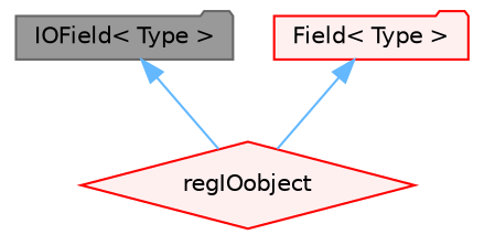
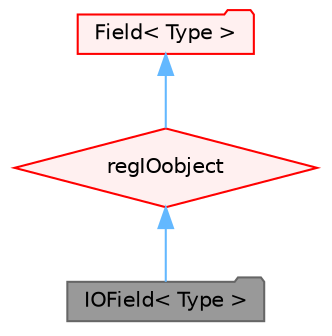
  digraph {
    node [color=red fillcolor="#FFF0F0" fontname=Helvetica fontsize=10 shape=folder style=filled]
    edge [color=steelblue1 dir=back fontname=Helvetica fontsize=10 labelfontname=Helvetica labelfontsize=10 style=solid]
    n1 [color=gray40 fillcolor=grey60 fontcolor=black height=0.2 label="IOField\< Type \>" width=0.4]
    n2 [height=0.2 label=regIOobject shape=diamond width=0.4]
    n3 [height=0.2 label="Field\< Type \>" width=0.4]
-   n1 -> n2
+   n2 -> n1
    n3 -> n2
  }
